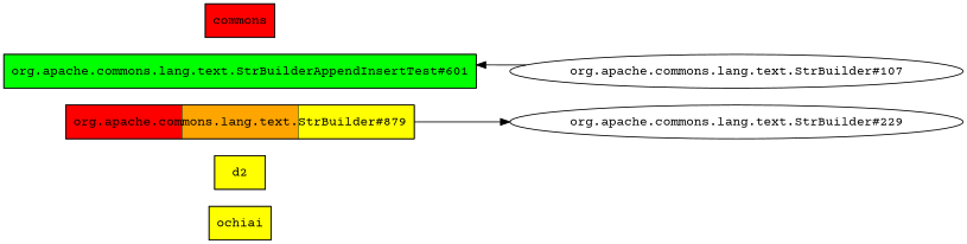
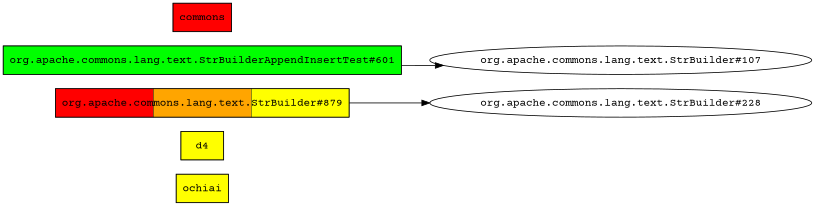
  digraph {
    fontname="Courier Prime"
    rankdir=LR
    node [fontname="Courier Prime" shape=box style=striped]
    edge [fontname="Courier Prime"]
    ochiai [fillcolor=yellow]
-   d4 [fillcolor=yellow label=d2]
+   d4 [fillcolor=yellow]
    "org.apache.commons.lang.text.StrBuilder#879" [fillcolor="red:orange:yellow"]
-   "org.apache.commons.lang.text.StrBuilder#228" [label="org.apache.commons.lang.text.StrBuilder#229" shape="" style=""]
+   "org.apache.commons.lang.text.StrBuilder#228" [shape="" style=""]
    "org.apache.commons.lang.text.StrBuilderAppendInsertTest#601" [fillcolor=green]
    "org.apache.commons.lang.text.StrBuilder#107" [shape="" style=""]
    n7 [fillcolor=red label=commons]
    "org.apache.commons.lang.text.StrBuilder#879" -> "org.apache.commons.lang.text.StrBuilder#228"
-   "org.apache.commons.lang.text.StrBuilder#107" -> "org.apache.commons.lang.text.StrBuilderAppendInsertTest#601"
+   "org.apache.commons.lang.text.StrBuilderAppendInsertTest#601" -> "org.apache.commons.lang.text.StrBuilder#107"
  }
